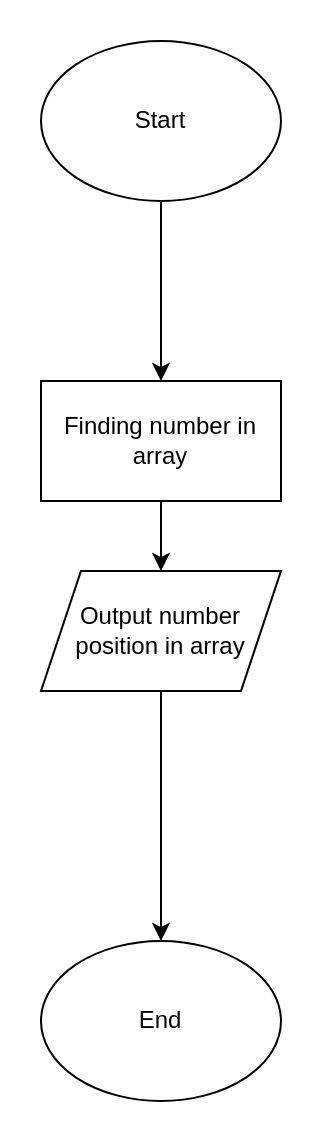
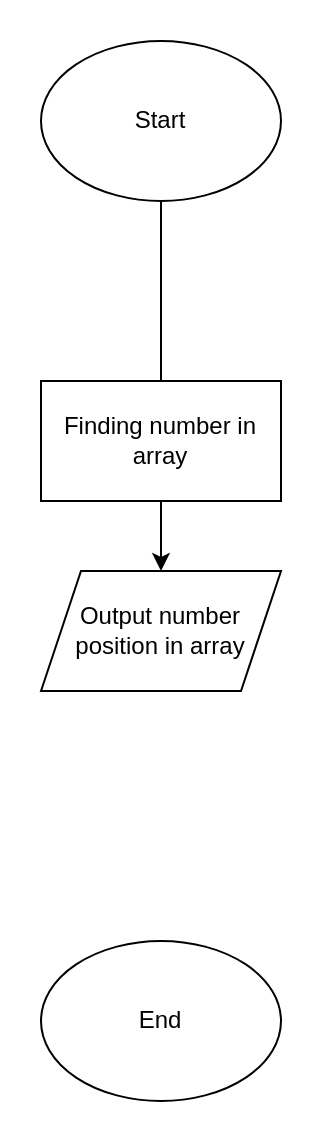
  <mxCell id="0" />
  <mxCell id="1" parent="0" />
- <mxCell id="2" value="" style="edgeStyle=orthogonalEdgeStyle;rounded=0;orthogonalLoop=1;jettySize=auto;html=1;" edge="1" parent="1" source="3" target="5"><mxGeometry relative="1" as="geometry" /></mxCell>
+ <mxCell id="2" value="" style="edgeStyle=orthogonalEdgeStyle;rounded=0;orthogonalLoop=1;jettySize=auto;html=1;endArrow=none;" edge="1" parent="1" source="3" target="5"><mxGeometry relative="1" as="geometry" /></mxCell>
  <mxCell id="3" value="Start" style="ellipse;whiteSpace=wrap;html=1;" vertex="1" parent="1"><mxGeometry x="20" y="20" width="120" height="80" as="geometry" /></mxCell>
  <mxCell id="4" value="" style="edgeStyle=orthogonalEdgeStyle;rounded=0;orthogonalLoop=1;jettySize=auto;html=1;" edge="1" parent="1" source="5" target="7"><mxGeometry relative="1" as="geometry" /></mxCell>
  <mxCell id="5" value="Finding number in array" style="whiteSpace=wrap;html=1;" vertex="1" parent="1"><mxGeometry x="20" y="190" width="120" height="60" as="geometry" /></mxCell>
- <mxCell id="6" value="" style="edgeStyle=orthogonalEdgeStyle;rounded=0;orthogonalLoop=1;jettySize=auto;html=1;" edge="1" parent="1" source="7" target="8"><mxGeometry relative="1" as="geometry" /></mxCell>
  <mxCell id="7" value="Output number position in array" style="shape=parallelogram;perimeter=parallelogramPerimeter;whiteSpace=wrap;html=1;fixedSize=1;" vertex="1" parent="1"><mxGeometry x="20" y="285" width="120" height="60" as="geometry" /></mxCell>
  <mxCell id="8" value="End" style="ellipse;whiteSpace=wrap;html=1;" vertex="1" parent="1"><mxGeometry x="20" y="470" width="120" height="80" as="geometry" /></mxCell>
